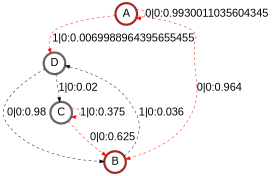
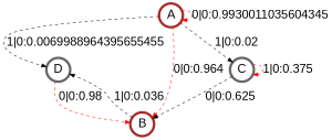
  digraph {
    fontname="Liberation Sans"
    node [color=brown fontname="Liberation Sans" fontsize=24 penwidth=5 shape=circle]
    edge [color=red fontname="Liberation Sans" fontsize=24 style=dashed]
    A
    D [color=gray40]
    B
    C [color=gray40]
    A -> A [label="0|0:0.9930011035604345\l"]
-   A -> D [label="1|0:0.0069988964395655455\l"]
+   A -> D [color=black label="1|0:0.0069988964395655455\l"]
    A -> B [label="0|0:0.964\l"]
-   D -> B [color=black label="0|0:0.98\l"]
-   D -> C [color=black label="1|0:0.02\l"]
+   D -> B [label="0|0:0.98\l"]
+   A -> C [color=black label="1|0:0.02\l"]
    B -> D [color=black label="1|0:0.036\l"]
-   C -> B [label="0|0:0.625\l"]
+   C -> B [color=black label="0|0:0.625\l"]
    C -> C [label="1|0:0.375\l"]
  }
